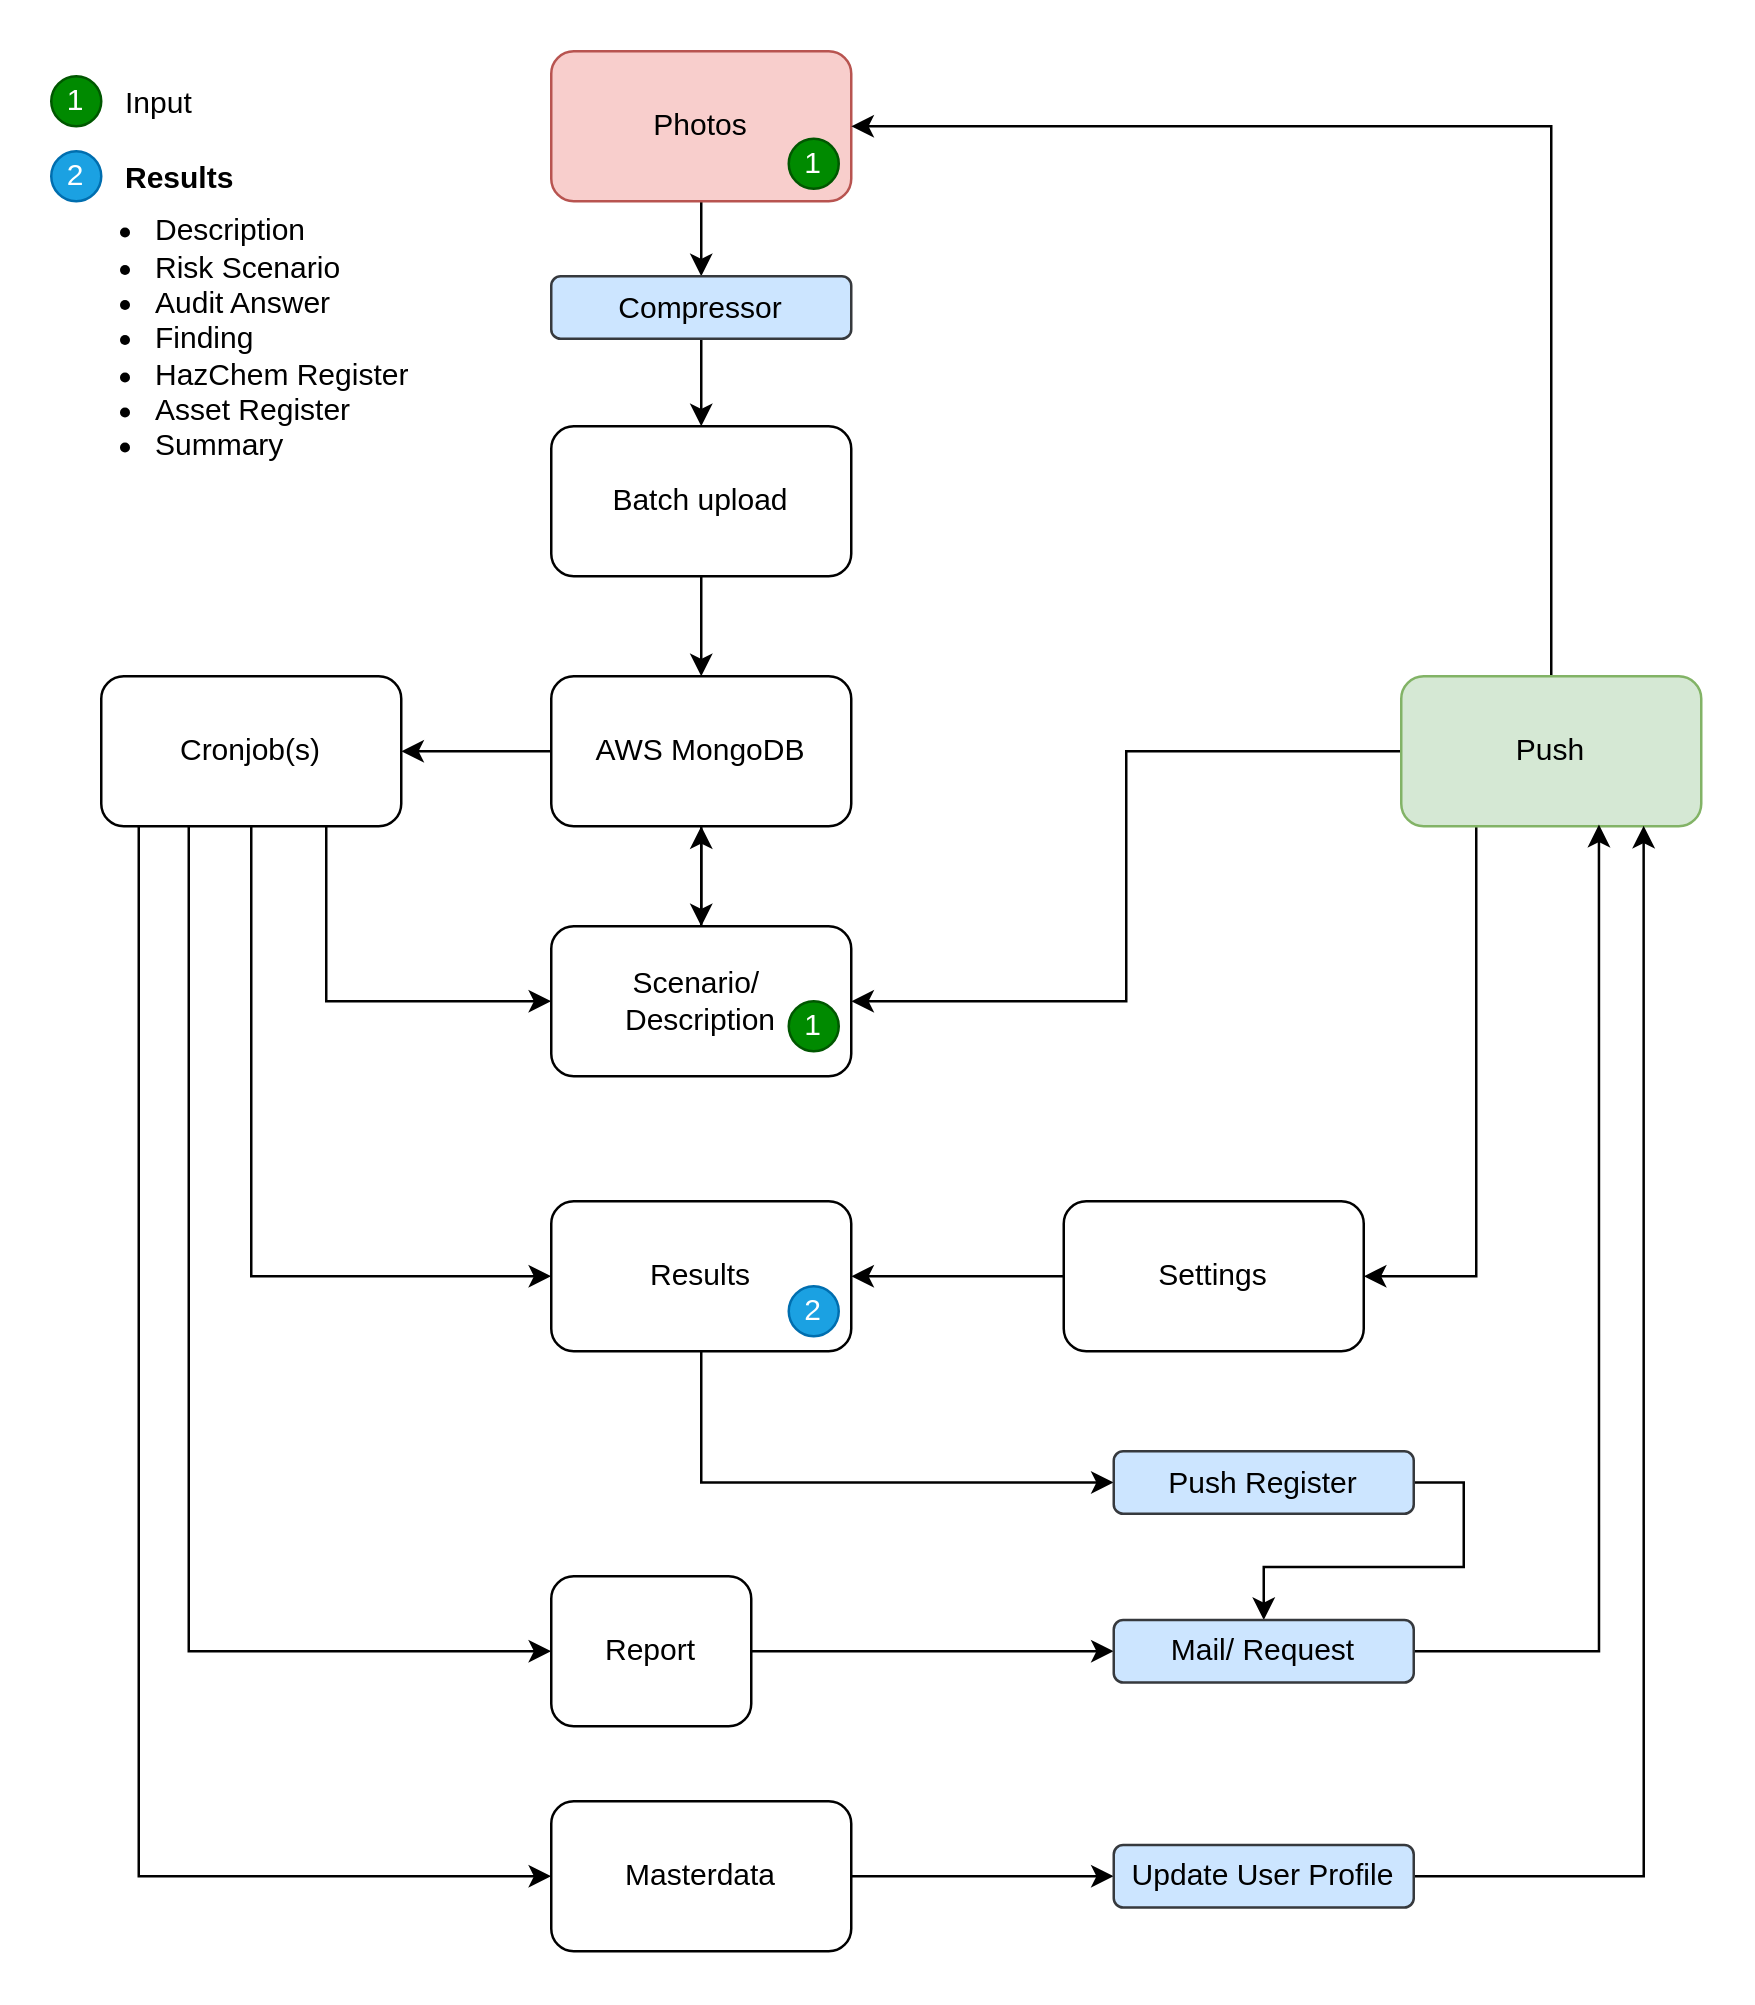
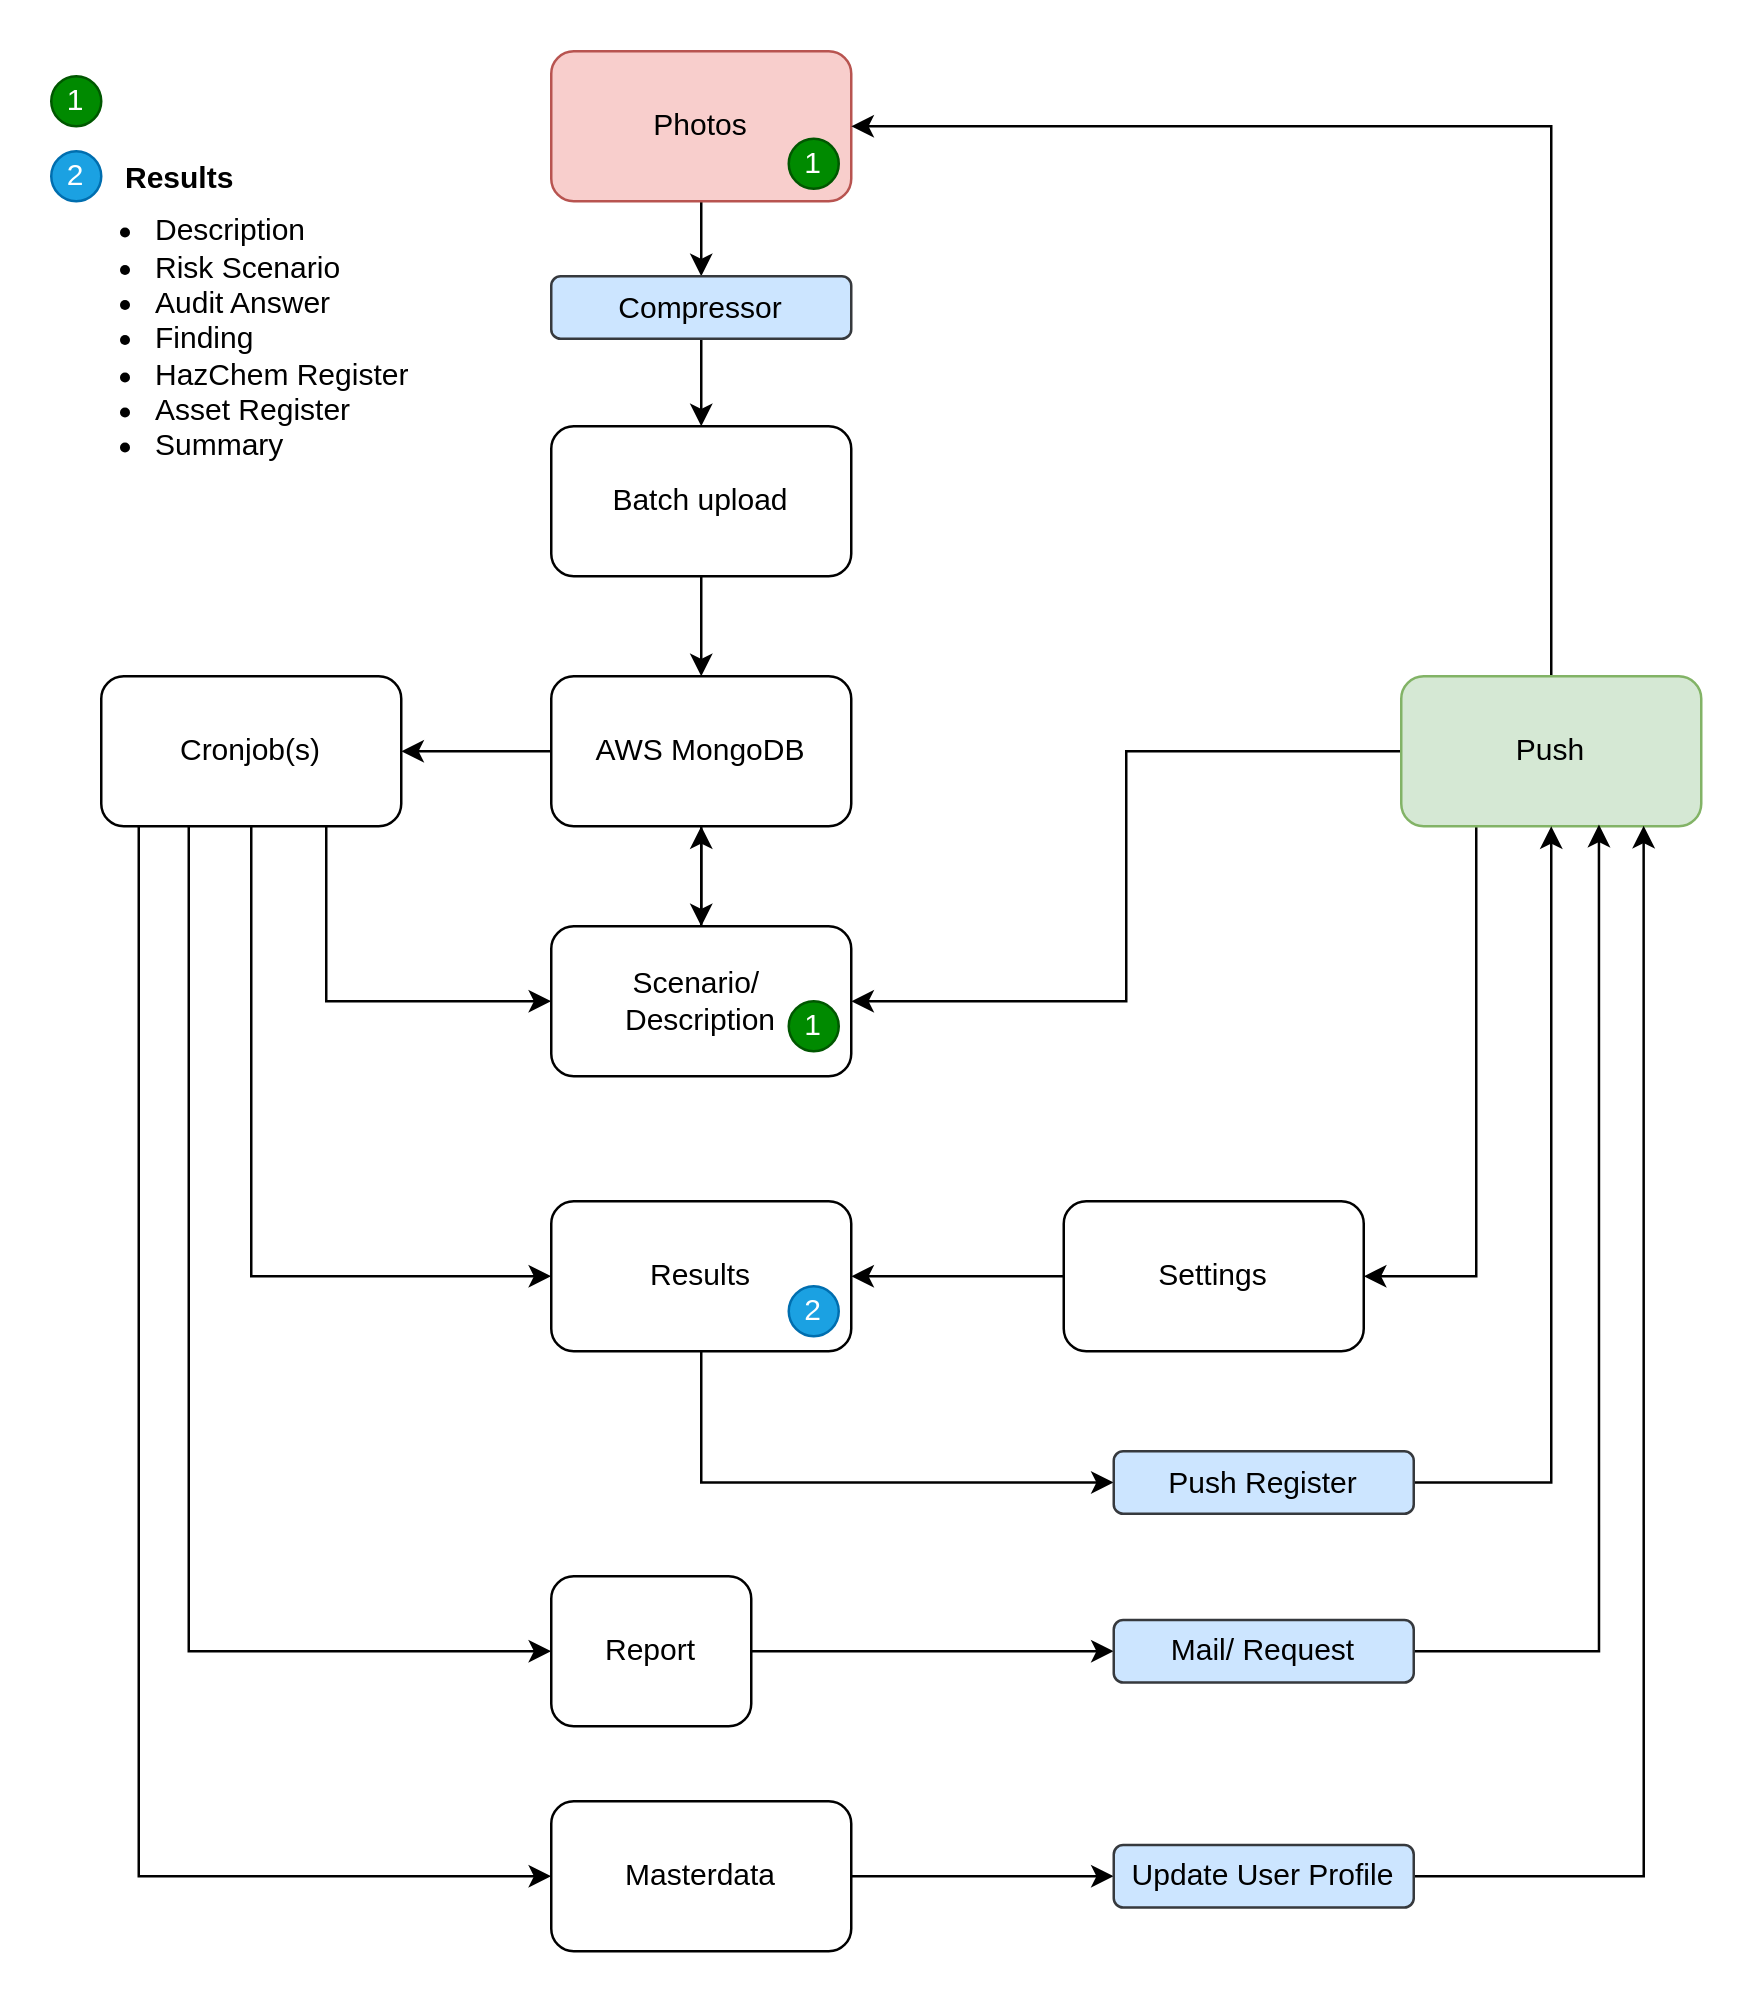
  <mxCell id="0" />
  <mxCell id="1" parent="0" />
  <mxCell id="2" value="" style="edgeStyle=orthogonalEdgeStyle;rounded=0;orthogonalLoop=1;jettySize=auto;html=1;" edge="1" parent="1" source="3" target="33"><mxGeometry relative="1" as="geometry" /></mxCell>
  <mxCell id="3" value="Photos" style="rounded=1;whiteSpace=wrap;html=1;fillColor=#f8cecc;strokeColor=#b85450;" parent="1" vertex="1"><mxGeometry x="220" y="20" width="120" height="60" as="geometry" /></mxCell>
  <mxCell id="4" value="" style="edgeStyle=orthogonalEdgeStyle;rounded=0;orthogonalLoop=1;jettySize=auto;html=1;" parent="1" source="5" target="8" edge="1"><mxGeometry relative="1" as="geometry" /></mxCell>
  <mxCell id="5" value="Batch upload" style="rounded=1;whiteSpace=wrap;html=1;" parent="1" vertex="1"><mxGeometry x="220" y="170" width="120" height="60" as="geometry" /></mxCell>
  <mxCell id="6" value="" style="edgeStyle=orthogonalEdgeStyle;rounded=0;orthogonalLoop=1;jettySize=auto;html=1;" parent="1" source="8" target="13" edge="1"><mxGeometry relative="1" as="geometry" /></mxCell>
  <mxCell id="7" value="" style="edgeStyle=orthogonalEdgeStyle;rounded=0;orthogonalLoop=1;jettySize=auto;html=1;" edge="1" parent="1" source="8" target="24"><mxGeometry relative="1" as="geometry" /></mxCell>
  <mxCell id="8" value="AWS MongoDB" style="rounded=1;whiteSpace=wrap;html=1;" parent="1" vertex="1"><mxGeometry x="220" y="270" width="120" height="60" as="geometry" /></mxCell>
  <mxCell id="9" style="edgeStyle=orthogonalEdgeStyle;rounded=0;orthogonalLoop=1;jettySize=auto;html=1;entryX=0;entryY=0.5;entryDx=0;entryDy=0;exitX=0.5;exitY=1;exitDx=0;exitDy=0;" parent="1" source="13" target="15" edge="1"><mxGeometry relative="1" as="geometry" /></mxCell>
  <mxCell id="10" style="edgeStyle=orthogonalEdgeStyle;rounded=0;orthogonalLoop=1;jettySize=auto;html=1;entryX=0;entryY=0.5;entryDx=0;entryDy=0;" edge="1" parent="1" target="37"><mxGeometry relative="1" as="geometry"><mxPoint x="75" y="330" as="sourcePoint" /><Array as="points"><mxPoint x="75" y="660" /></Array></mxGeometry></mxCell>
  <mxCell id="11" style="edgeStyle=orthogonalEdgeStyle;rounded=0;orthogonalLoop=1;jettySize=auto;html=1;entryX=0;entryY=0.5;entryDx=0;entryDy=0;exitX=0.125;exitY=1.001;exitDx=0;exitDy=0;exitPerimeter=0;" edge="1" parent="1" source="13" target="22"><mxGeometry relative="1" as="geometry" /></mxCell>
  <mxCell id="12" style="edgeStyle=orthogonalEdgeStyle;rounded=0;orthogonalLoop=1;jettySize=auto;html=1;entryX=0;entryY=0.5;entryDx=0;entryDy=0;exitX=0.75;exitY=1;exitDx=0;exitDy=0;" edge="1" parent="1" source="13" target="24"><mxGeometry relative="1" as="geometry" /></mxCell>
  <mxCell id="13" value="Cronjob(s)" style="rounded=1;whiteSpace=wrap;html=1;" parent="1" vertex="1"><mxGeometry x="40" y="270" width="120" height="60" as="geometry" /></mxCell>
  <mxCell id="14" style="edgeStyle=orthogonalEdgeStyle;rounded=0;orthogonalLoop=1;jettySize=auto;html=1;entryX=0;entryY=0.5;entryDx=0;entryDy=0;exitX=0.5;exitY=1;exitDx=0;exitDy=0;" edge="1" parent="1" source="15" target="35"><mxGeometry relative="1" as="geometry" /></mxCell>
  <mxCell id="15" value="Results" style="rounded=1;whiteSpace=wrap;html=1;" parent="1" vertex="1"><mxGeometry x="220" y="480" width="120" height="60" as="geometry" /></mxCell>
  <mxCell id="16" value="" style="edgeStyle=orthogonalEdgeStyle;rounded=0;orthogonalLoop=1;jettySize=auto;html=1;exitX=0.5;exitY=0;exitDx=0;exitDy=0;entryX=1;entryY=0.5;entryDx=0;entryDy=0;" parent="1" source="19" target="3" edge="1"><mxGeometry relative="1" as="geometry" /></mxCell>
  <mxCell id="17" style="edgeStyle=orthogonalEdgeStyle;rounded=0;orthogonalLoop=1;jettySize=auto;html=1;entryX=1;entryY=0.5;entryDx=0;entryDy=0;exitX=0.25;exitY=1;exitDx=0;exitDy=0;" edge="1" parent="1" source="19" target="21"><mxGeometry relative="1" as="geometry" /></mxCell>
  <mxCell id="18" style="edgeStyle=orthogonalEdgeStyle;rounded=0;orthogonalLoop=1;jettySize=auto;html=1;entryX=1;entryY=0.5;entryDx=0;entryDy=0;" edge="1" parent="1" source="19" target="24"><mxGeometry relative="1" as="geometry" /></mxCell>
  <mxCell id="19" value="Push" style="rounded=1;whiteSpace=wrap;html=1;fillColor=#d5e8d4;strokeColor=#82b366;" parent="1" vertex="1"><mxGeometry x="560" y="270" width="120" height="60" as="geometry" /></mxCell>
  <mxCell id="20" value="" style="edgeStyle=orthogonalEdgeStyle;rounded=0;orthogonalLoop=1;jettySize=auto;html=1;" edge="1" parent="1" source="21" target="15"><mxGeometry relative="1" as="geometry" /></mxCell>
  <mxCell id="21" value="Settings" style="rounded=1;whiteSpace=wrap;html=1;" parent="1" vertex="1"><mxGeometry x="425" y="480" width="120" height="60" as="geometry" /></mxCell>
  <mxCell id="22" value="Masterdata" style="rounded=1;whiteSpace=wrap;html=1;" parent="1" vertex="1"><mxGeometry x="220" y="720" width="120" height="60" as="geometry" /></mxCell>
  <mxCell id="23" value="" style="edgeStyle=orthogonalEdgeStyle;rounded=0;orthogonalLoop=1;jettySize=auto;html=1;" edge="1" parent="1" source="24" target="8"><mxGeometry relative="1" as="geometry" /></mxCell>
  <mxCell id="24" value="Scenario/&amp;nbsp;&lt;div&gt;Description&lt;/div&gt;" style="rounded=1;whiteSpace=wrap;html=1;" vertex="1" parent="1"><mxGeometry x="220" y="370" width="120" height="60" as="geometry" /></mxCell>
  <mxCell id="25" value="1" style="ellipse;whiteSpace=wrap;html=1;aspect=fixed;fillColor=#008a00;strokeColor=#005700;fontColor=#ffffff;" vertex="1" parent="1"><mxGeometry x="20" y="30" width="20" height="20" as="geometry" /></mxCell>
- <mxCell id="26" value="Input" style="text;html=1;align=left;verticalAlign=middle;whiteSpace=wrap;rounded=0;" vertex="1" parent="1"><mxGeometry x="48" y="26" width="60" height="30" as="geometry" /></mxCell>
  <mxCell id="27" value="1" style="ellipse;whiteSpace=wrap;html=1;aspect=fixed;fillColor=#008a00;strokeColor=#005700;fontColor=#ffffff;" vertex="1" parent="1"><mxGeometry x="315" y="55" width="20" height="20" as="geometry" /></mxCell>
  <mxCell id="28" value="1" style="ellipse;whiteSpace=wrap;html=1;aspect=fixed;fillColor=#008a00;strokeColor=#005700;fontColor=#ffffff;" vertex="1" parent="1"><mxGeometry x="315" y="400" width="20" height="20" as="geometry" /></mxCell>
  <mxCell id="29" value="2" style="ellipse;whiteSpace=wrap;html=1;aspect=fixed;fillColor=#1ba1e2;strokeColor=#006EAF;fontColor=#ffffff;" vertex="1" parent="1"><mxGeometry x="20" y="60" width="20" height="20" as="geometry" /></mxCell>
  <mxCell id="30" value="Results" style="text;html=1;align=left;verticalAlign=middle;whiteSpace=wrap;rounded=0;fontStyle=1" vertex="1" parent="1"><mxGeometry x="48" y="56" width="60" height="30" as="geometry" /></mxCell>
  <mxCell id="31" value="&lt;ul&gt;&lt;li&gt;Description&lt;/li&gt;&lt;li&gt;Risk Scenario&lt;/li&gt;&lt;li&gt;Audit Answer&lt;/li&gt;&lt;li&gt;Finding&lt;/li&gt;&lt;li&gt;HazChem Register&lt;/li&gt;&lt;li&gt;Asset Register&lt;/li&gt;&lt;li&gt;Summary&lt;/li&gt;&lt;/ul&gt;" style="text;html=1;align=left;verticalAlign=middle;whiteSpace=wrap;rounded=0;" vertex="1" parent="1"><mxGeometry x="20" y="120" width="207" height="30" as="geometry" /></mxCell>
  <mxCell id="32" value="" style="edgeStyle=orthogonalEdgeStyle;rounded=0;orthogonalLoop=1;jettySize=auto;html=1;" edge="1" parent="1" source="33" target="5"><mxGeometry relative="1" as="geometry" /></mxCell>
  <mxCell id="33" value="Compressor" style="rounded=1;whiteSpace=wrap;html=1;fillColor=#cce5ff;strokeColor=#36393d;" vertex="1" parent="1"><mxGeometry x="220" y="110" width="120" height="25" as="geometry" /></mxCell>
- <mxCell id="34" style="edgeStyle=orthogonalEdgeStyle;rounded=0;orthogonalLoop=1;jettySize=auto;html=1;exitX=1;exitY=0.5;exitDx=0;exitDy=0;" edge="1" parent="1" source="35" target="39"><mxGeometry relative="1" as="geometry" /></mxCell>
+ <mxCell id="34" style="edgeStyle=orthogonalEdgeStyle;rounded=0;orthogonalLoop=1;jettySize=auto;html=1;entryX=0.5;entryY=1;entryDx=0;entryDy=0;exitX=1;exitY=0.5;exitDx=0;exitDy=0;" edge="1" parent="1" source="35" target="19"><mxGeometry relative="1" as="geometry" /></mxCell>
  <mxCell id="35" value="Push Register" style="rounded=1;whiteSpace=wrap;html=1;fillColor=#cce5ff;strokeColor=#36393d;" vertex="1" parent="1"><mxGeometry x="445" y="580" width="120" height="25" as="geometry" /></mxCell>
  <mxCell id="36" style="edgeStyle=orthogonalEdgeStyle;rounded=0;orthogonalLoop=1;jettySize=auto;html=1;entryX=0.659;entryY=0.989;entryDx=0;entryDy=0;exitX=1;exitY=0.5;exitDx=0;exitDy=0;entryPerimeter=0;" edge="1" parent="1" source="39" target="19"><mxGeometry relative="1" as="geometry" /></mxCell>
  <mxCell id="37" value="Report" style="rounded=1;whiteSpace=wrap;html=1;" vertex="1" parent="1"><mxGeometry x="220" y="630" width="80" height="60" as="geometry" /></mxCell>
  <mxCell id="38" value="" style="edgeStyle=orthogonalEdgeStyle;rounded=0;orthogonalLoop=1;jettySize=auto;html=1;entryX=0;entryY=0.5;entryDx=0;entryDy=0;" edge="1" parent="1" source="37" target="39"><mxGeometry relative="1" as="geometry"><mxPoint x="340" y="660" as="sourcePoint" /><mxPoint x="650" y="330" as="targetPoint" /></mxGeometry></mxCell>
  <mxCell id="39" value="Mail/ Request" style="rounded=1;whiteSpace=wrap;html=1;fillColor=#cce5ff;strokeColor=#36393d;" vertex="1" parent="1"><mxGeometry x="445" y="647.5" width="120" height="25" as="geometry" /></mxCell>
  <mxCell id="40" style="edgeStyle=orthogonalEdgeStyle;rounded=0;orthogonalLoop=1;jettySize=auto;html=1;entryX=0.808;entryY=0.996;entryDx=0;entryDy=0;entryPerimeter=0;exitX=1;exitY=0.5;exitDx=0;exitDy=0;" edge="1" parent="1" source="43" target="19"><mxGeometry relative="1" as="geometry" /></mxCell>
  <mxCell id="41" value="2" style="ellipse;whiteSpace=wrap;html=1;aspect=fixed;fillColor=#1ba1e2;strokeColor=#006EAF;fontColor=#ffffff;" vertex="1" parent="1"><mxGeometry x="315" y="514" width="20" height="20" as="geometry" /></mxCell>
  <mxCell id="42" value="" style="edgeStyle=orthogonalEdgeStyle;rounded=0;orthogonalLoop=1;jettySize=auto;html=1;entryX=0;entryY=0.5;entryDx=0;entryDy=0;" edge="1" parent="1" source="22" target="43"><mxGeometry relative="1" as="geometry"><mxPoint x="340" y="750" as="sourcePoint" /><mxPoint x="657" y="330" as="targetPoint" /></mxGeometry></mxCell>
  <mxCell id="43" value="Update User Profile" style="rounded=1;whiteSpace=wrap;html=1;fillColor=#cce5ff;strokeColor=#36393d;" vertex="1" parent="1"><mxGeometry x="445" y="737.5" width="120" height="25" as="geometry" /></mxCell>
